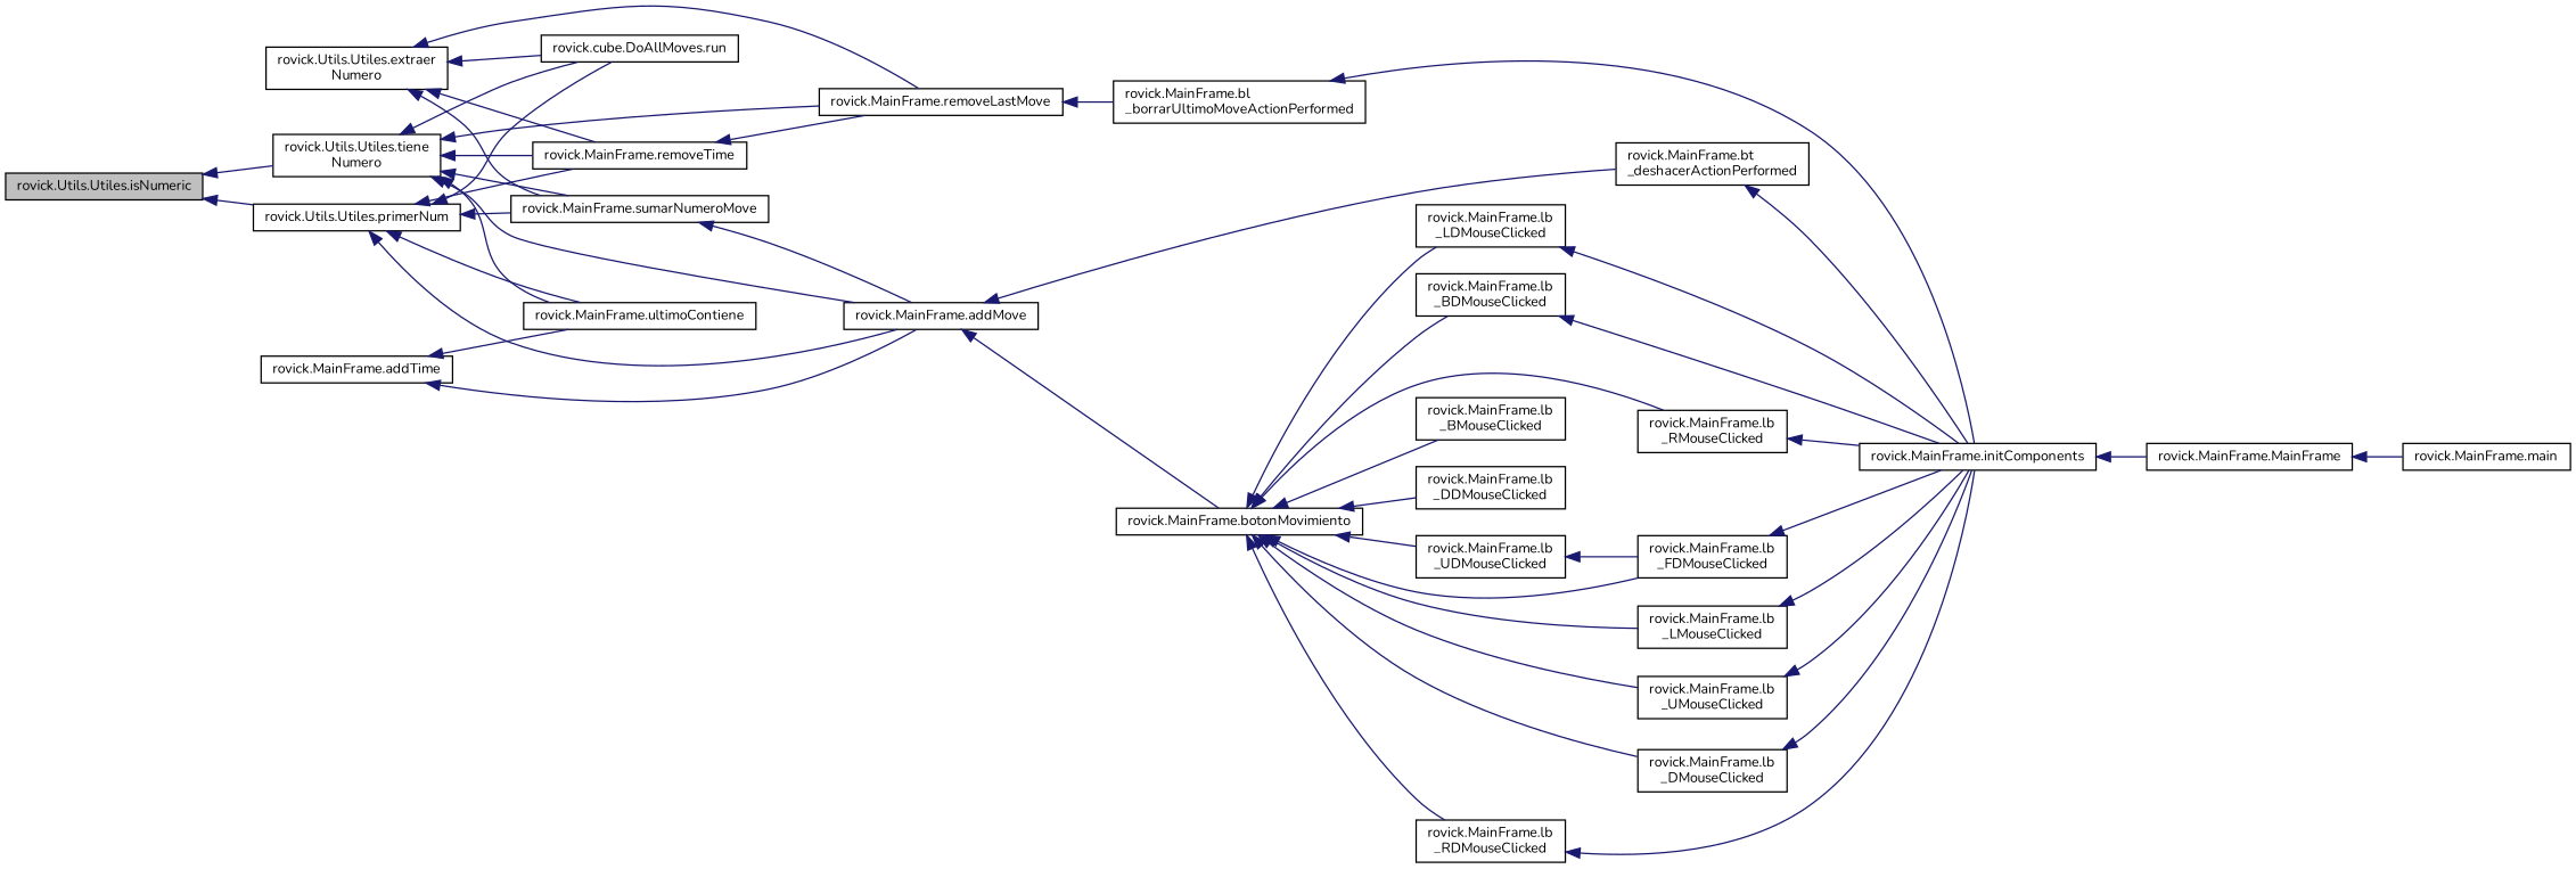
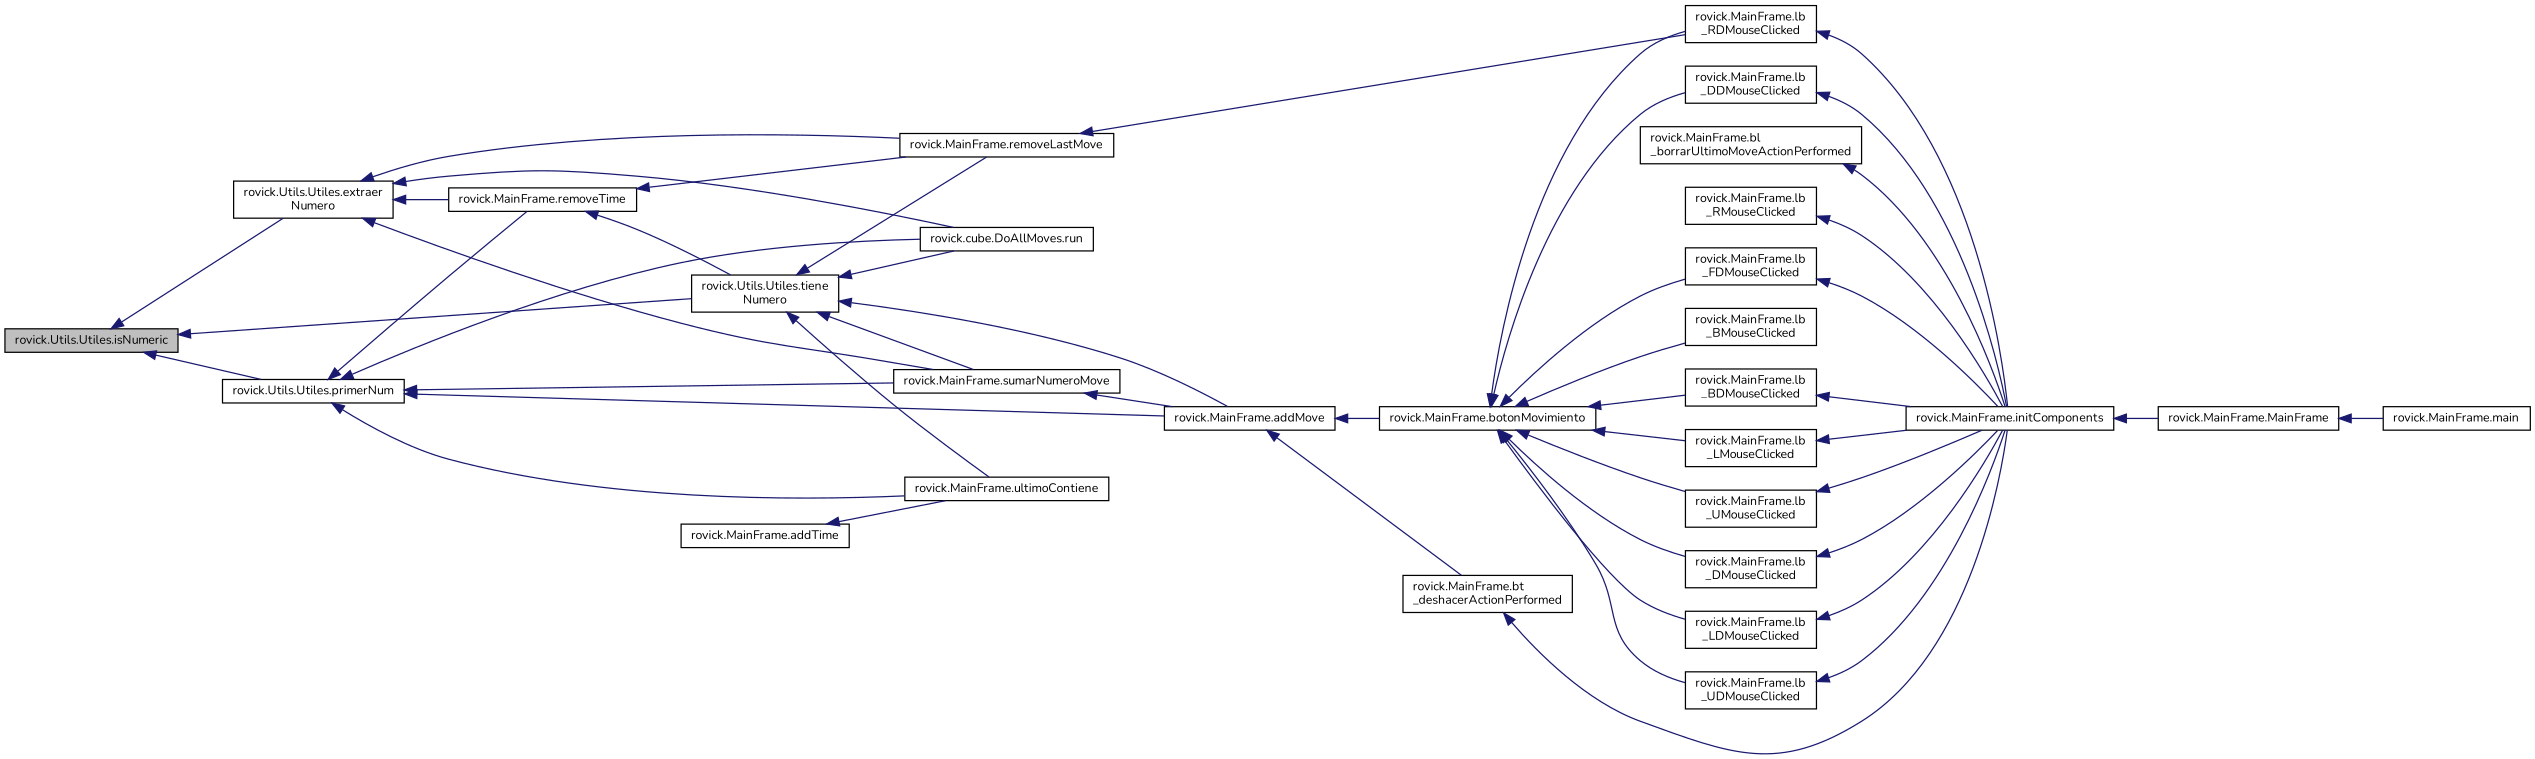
  digraph {
    fontname=Nunito
    rankdir=LR
    node [color=black fillcolor=white fontname=Nunito fontsize=10 shape=record style=filled]
    edge [color=midnightblue dir=back fontname=Nunito fontsize=10 labelfontname=Helvetica labelfontsize=10 style=solid]
    n1 [fillcolor=grey75 fontcolor=black height=0.2 label="rovick.Utils.Utiles.isNumeric" width=0.4]
    n2 [height=0.2 label="rovick.Utils.Utiles.tiene\lNumero" width=0.4]
    n3 [height=0.2 label="rovick.Utils.Utiles.extraer\lNumero" width=0.4]
    n4 [height=0.2 label="rovick.Utils.Utiles.primerNum" width=0.4]
    n5 [height=0.2 label="rovick.cube.DoAllMoves.run" width=0.4]
    n6 [height=0.2 label="rovick.MainFrame.sumarNumeroMove" width=0.4]
    n7 [height=0.2 label="rovick.MainFrame.addMove" width=0.4]
    n8 [height=0.2 label="rovick.MainFrame.ultimoContiene" width=0.4]
    n9 [height=0.2 label="rovick.MainFrame.removeTime" width=0.4]
    n10 [height=0.2 label="rovick.MainFrame.removeLastMove" width=0.4]
    n11 [height=0.2 label="rovick.MainFrame.botonMovimiento" width=0.4]
    n12 [height=0.2 label="rovick.MainFrame.bt\l_deshacerActionPerformed" width=0.4]
    n13 [height=0.2 label="rovick.MainFrame.bl\l_borrarUltimoMoveActionPerformed" width=0.4]
    n14 [height=0.2 label="rovick.MainFrame.lb\l_RMouseClicked" width=0.4]
    n15 [height=0.2 label="rovick.MainFrame.lb\l_LMouseClicked" width=0.4]
    n16 [height=0.2 label="rovick.MainFrame.lb\l_UMouseClicked" width=0.4]
    n17 [height=0.2 label="rovick.MainFrame.lb\l_DMouseClicked" width=0.4]
    n18 [height=0.2 label="rovick.MainFrame.lb\l_BMouseClicked" width=0.4]
    n19 [height=0.2 label="rovick.MainFrame.lb\l_RDMouseClicked" width=0.4]
    n20 [height=0.2 label="rovick.MainFrame.lb\l_LDMouseClicked" width=0.4]
    n21 [height=0.2 label="rovick.MainFrame.lb\l_UDMouseClicked" width=0.4]
    n22 [height=0.2 label="rovick.MainFrame.lb\l_DDMouseClicked" width=0.4]
    n23 [height=0.2 label="rovick.MainFrame.lb\l_FDMouseClicked" width=0.4]
    n24 [height=0.2 label="rovick.MainFrame.lb\l_BDMouseClicked" width=0.4]
    n25 [height=0.2 label="rovick.MainFrame.initComponents" width=0.4]
    n26 [height=0.2 label="rovick.MainFrame.MainFrame" width=0.4]
    n27 [height=0.2 label="rovick.MainFrame.main" width=0.4]
    n28 [height=0.2 label="rovick.MainFrame.addTime" width=0.4]
    n1 -> n2
+   n1 -> n3
    n1 -> n4
    n2 -> n5
    n2 -> n6
    n2 -> n7
    n2 -> n8
-   n2 -> n9
+   n9 -> n2
    n2 -> n10
    n3 -> n5
    n3 -> n6
    n3 -> n9
    n3 -> n10
    n4 -> n5
    n4 -> n6
    n4 -> n7
    n4 -> n8
    n4 -> n9
    n6 -> n7
    n7 -> n11
    n7 -> n12
    n9 -> n10
-   n10 -> n13
-   n11 -> n14
+   n10 -> n19
    n11 -> n15
    n11 -> n16
    n11 -> n17
    n11 -> n18
    n11 -> n19
    n11 -> n20
    n11 -> n21
    n11 -> n22
    n11 -> n23
    n11 -> n24
    n12 -> n25
    n13 -> n25
    n14 -> n25
    n15 -> n25
    n16 -> n25
    n17 -> n25
    n19 -> n25
    n20 -> n25
-   n21 -> n23
+   n21 -> n25
+   n22 -> n25
    n23 -> n25
    n24 -> n25
    n25 -> n26
    n26 -> n27
-   n28 -> n7
    n28 -> n8
  }
